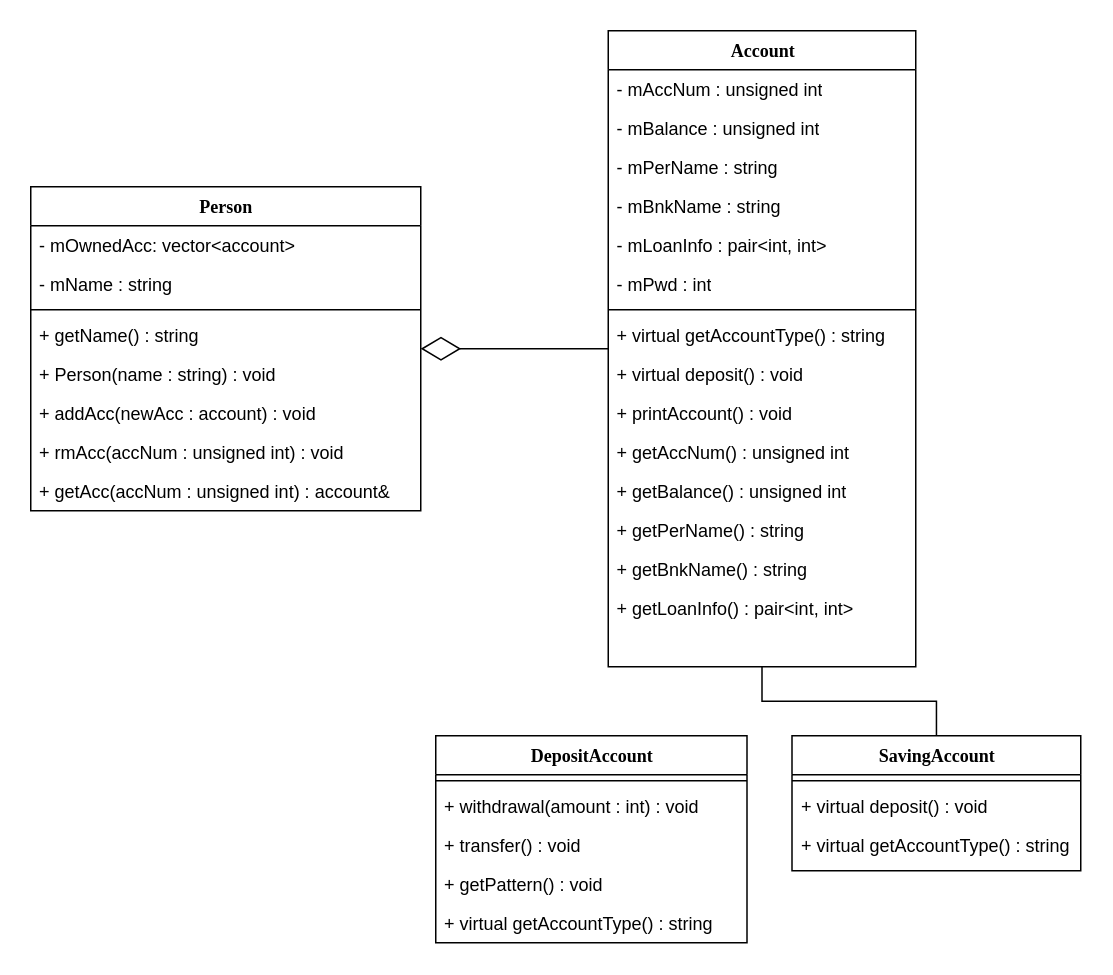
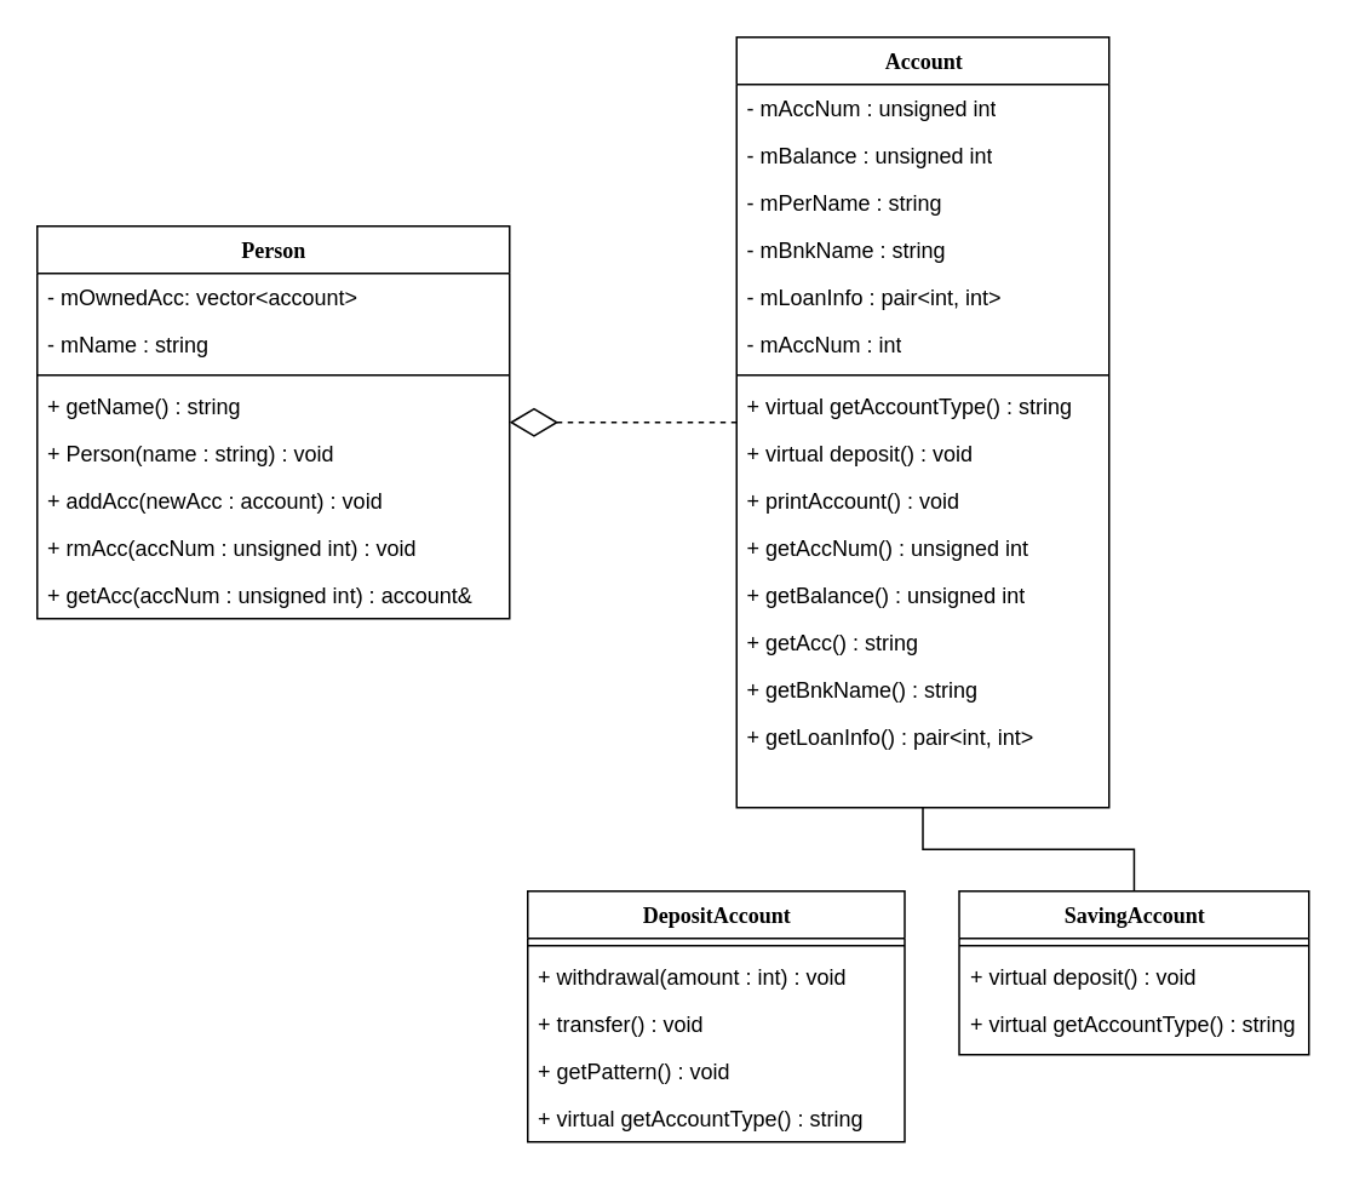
  <mxCell id="0" />
  <mxCell id="1" parent="0" />
  <mxCell id="2" value="Account" style="swimlane;html=1;fontStyle=1;align=center;verticalAlign=top;childLayout=stackLayout;horizontal=1;startSize=26;horizontalStack=0;resizeParent=1;resizeLast=0;collapsible=1;marginBottom=0;swimlaneFillColor=#ffffff;rounded=0;shadow=0;comic=0;labelBackgroundColor=none;strokeWidth=1;fillColor=none;fontFamily=Verdana;fontSize=12" parent="1" vertex="1"><mxGeometry x="405" y="20" width="205" height="424" as="geometry" /></mxCell>
  <mxCell id="3" value="- mAccNum : unsigned int" style="text;html=1;strokeColor=none;fillColor=none;align=left;verticalAlign=top;spacingLeft=4;spacingRight=4;whiteSpace=wrap;overflow=hidden;rotatable=0;points=[[0,0.5],[1,0.5]];portConstraint=eastwest;" parent="2" vertex="1"><mxGeometry y="26" width="205" height="26" as="geometry" /></mxCell>
  <mxCell id="4" value="- mBalance : unsigned int" style="text;html=1;strokeColor=none;fillColor=none;align=left;verticalAlign=top;spacingLeft=4;spacingRight=4;whiteSpace=wrap;overflow=hidden;rotatable=0;points=[[0,0.5],[1,0.5]];portConstraint=eastwest;" parent="2" vertex="1"><mxGeometry y="52" width="205" height="26" as="geometry" /></mxCell>
  <mxCell id="5" value="- mPerName : string" style="text;html=1;strokeColor=none;fillColor=none;align=left;verticalAlign=top;spacingLeft=4;spacingRight=4;whiteSpace=wrap;overflow=hidden;rotatable=0;points=[[0,0.5],[1,0.5]];portConstraint=eastwest;" parent="2" vertex="1"><mxGeometry y="78" width="205" height="26" as="geometry" /></mxCell>
  <mxCell id="6" value="- mBnkName : string" style="text;html=1;strokeColor=none;fillColor=none;align=left;verticalAlign=top;spacingLeft=4;spacingRight=4;whiteSpace=wrap;overflow=hidden;rotatable=0;points=[[0,0.5],[1,0.5]];portConstraint=eastwest;" parent="2" vertex="1"><mxGeometry y="104" width="205" height="26" as="geometry" /></mxCell>
  <mxCell id="7" value="- mLoanInfo : pair&amp;lt;int, int&amp;gt;" style="text;html=1;strokeColor=none;fillColor=none;align=left;verticalAlign=top;spacingLeft=4;spacingRight=4;whiteSpace=wrap;overflow=hidden;rotatable=0;points=[[0,0.5],[1,0.5]];portConstraint=eastwest;" parent="2" vertex="1"><mxGeometry y="130" width="205" height="26" as="geometry" /></mxCell>
- <mxCell id="8" value="- mPwd : int" style="text;html=1;strokeColor=none;fillColor=none;align=left;verticalAlign=top;spacingLeft=4;spacingRight=4;whiteSpace=wrap;overflow=hidden;rotatable=0;points=[[0,0.5],[1,0.5]];portConstraint=eastwest;" parent="2" vertex="1"><mxGeometry y="156" width="205" height="26" as="geometry" /></mxCell>
+ <mxCell id="8" value="- mAccNum : int" style="text;html=1;strokeColor=none;fillColor=none;align=left;verticalAlign=top;spacingLeft=4;spacingRight=4;whiteSpace=wrap;overflow=hidden;rotatable=0;points=[[0,0.5],[1,0.5]];portConstraint=eastwest;" parent="2" vertex="1"><mxGeometry y="156" width="205" height="26" as="geometry" /></mxCell>
  <mxCell id="9" value="" style="line;html=1;strokeWidth=1;fillColor=none;align=left;verticalAlign=middle;spacingTop=-1;spacingLeft=3;spacingRight=3;rotatable=0;labelPosition=right;points=[];portConstraint=eastwest;" parent="2" vertex="1"><mxGeometry y="182" width="205" height="8" as="geometry" /></mxCell>
  <mxCell id="10" value="+ virtual getAccountType() : string" style="text;html=1;strokeColor=none;fillColor=none;align=left;verticalAlign=top;spacingLeft=4;spacingRight=4;whiteSpace=wrap;overflow=hidden;rotatable=0;points=[[0,0.5],[1,0.5]];portConstraint=eastwest;" parent="2" vertex="1"><mxGeometry y="190" width="205" height="26" as="geometry" /></mxCell>
  <mxCell id="11" value="+ virtual deposit() : void" style="text;html=1;strokeColor=none;fillColor=none;align=left;verticalAlign=top;spacingLeft=4;spacingRight=4;whiteSpace=wrap;overflow=hidden;rotatable=0;points=[[0,0.5],[1,0.5]];portConstraint=eastwest;" parent="2" vertex="1"><mxGeometry y="216" width="205" height="26" as="geometry" /></mxCell>
  <mxCell id="12" value="+ printAccount() : void" style="text;html=1;strokeColor=none;fillColor=none;align=left;verticalAlign=top;spacingLeft=4;spacingRight=4;whiteSpace=wrap;overflow=hidden;rotatable=0;points=[[0,0.5],[1,0.5]];portConstraint=eastwest;" parent="2" vertex="1"><mxGeometry y="242" width="205" height="26" as="geometry" /></mxCell>
  <mxCell id="13" value="+ getAccNum() : unsigned int" style="text;html=1;strokeColor=none;fillColor=none;align=left;verticalAlign=top;spacingLeft=4;spacingRight=4;whiteSpace=wrap;overflow=hidden;rotatable=0;points=[[0,0.5],[1,0.5]];portConstraint=eastwest;" parent="2" vertex="1"><mxGeometry y="268" width="205" height="26" as="geometry" /></mxCell>
  <mxCell id="14" value="+ getBalance() : unsigned int" style="text;html=1;strokeColor=none;fillColor=none;align=left;verticalAlign=top;spacingLeft=4;spacingRight=4;whiteSpace=wrap;overflow=hidden;rotatable=0;points=[[0,0.5],[1,0.5]];portConstraint=eastwest;" parent="2" vertex="1"><mxGeometry y="294" width="205" height="26" as="geometry" /></mxCell>
- <mxCell id="15" value="+ getPerName() : string" style="text;html=1;strokeColor=none;fillColor=none;align=left;verticalAlign=top;spacingLeft=4;spacingRight=4;whiteSpace=wrap;overflow=hidden;rotatable=0;points=[[0,0.5],[1,0.5]];portConstraint=eastwest;" parent="2" vertex="1"><mxGeometry y="320" width="205" height="26" as="geometry" /></mxCell>
+ <mxCell id="15" value="+ getAcc() : string" style="text;html=1;strokeColor=none;fillColor=none;align=left;verticalAlign=top;spacingLeft=4;spacingRight=4;whiteSpace=wrap;overflow=hidden;rotatable=0;points=[[0,0.5],[1,0.5]];portConstraint=eastwest;" parent="2" vertex="1"><mxGeometry y="320" width="205" height="26" as="geometry" /></mxCell>
  <mxCell id="16" value="+ getBnkName() : string" style="text;html=1;strokeColor=none;fillColor=none;align=left;verticalAlign=top;spacingLeft=4;spacingRight=4;whiteSpace=wrap;overflow=hidden;rotatable=0;points=[[0,0.5],[1,0.5]];portConstraint=eastwest;" parent="2" vertex="1"><mxGeometry y="346" width="205" height="26" as="geometry" /></mxCell>
  <mxCell id="17" value="+ getLoanInfo() : pair&amp;lt;int, int&amp;gt;" style="text;html=1;strokeColor=none;fillColor=none;align=left;verticalAlign=top;spacingLeft=4;spacingRight=4;whiteSpace=wrap;overflow=hidden;rotatable=0;points=[[0,0.5],[1,0.5]];portConstraint=eastwest;" parent="2" vertex="1"><mxGeometry y="372" width="205" height="26" as="geometry" /></mxCell>
  <mxCell id="18" value="DepositAccount" style="swimlane;html=1;fontStyle=1;align=center;verticalAlign=top;childLayout=stackLayout;horizontal=1;startSize=26;horizontalStack=0;resizeParent=1;resizeLast=0;collapsible=1;marginBottom=0;swimlaneFillColor=#ffffff;rounded=0;shadow=0;comic=0;labelBackgroundColor=none;strokeWidth=1;fillColor=none;fontFamily=Verdana;fontSize=12" parent="1" vertex="1"><mxGeometry x="290" y="490" width="207.5" height="138" as="geometry" /></mxCell>
  <mxCell id="19" value="" style="line;html=1;strokeWidth=1;fillColor=none;align=left;verticalAlign=middle;spacingTop=-1;spacingLeft=3;spacingRight=3;rotatable=0;labelPosition=right;points=[];portConstraint=eastwest;" parent="18" vertex="1"><mxGeometry y="26" width="207.5" height="8" as="geometry" /></mxCell>
  <mxCell id="20" value="+ withdrawal(amount : int) : void" style="text;html=1;strokeColor=none;fillColor=none;align=left;verticalAlign=top;spacingLeft=4;spacingRight=4;whiteSpace=wrap;overflow=hidden;rotatable=0;points=[[0,0.5],[1,0.5]];portConstraint=eastwest;" parent="18" vertex="1"><mxGeometry y="34" width="207.5" height="26" as="geometry" /></mxCell>
  <mxCell id="21" value="+ transfer() : void" style="text;html=1;strokeColor=none;fillColor=none;align=left;verticalAlign=top;spacingLeft=4;spacingRight=4;whiteSpace=wrap;overflow=hidden;rotatable=0;points=[[0,0.5],[1,0.5]];portConstraint=eastwest;" parent="18" vertex="1"><mxGeometry y="60" width="207.5" height="26" as="geometry" /></mxCell>
  <mxCell id="22" value="+ getPattern() : void" style="text;html=1;strokeColor=none;fillColor=none;align=left;verticalAlign=top;spacingLeft=4;spacingRight=4;whiteSpace=wrap;overflow=hidden;rotatable=0;points=[[0,0.5],[1,0.5]];portConstraint=eastwest;" parent="18" vertex="1"><mxGeometry y="86" width="207.5" height="26" as="geometry" /></mxCell>
  <mxCell id="23" value="+ virtual getAccountType() : string" style="text;html=1;strokeColor=none;fillColor=none;align=left;verticalAlign=top;spacingLeft=4;spacingRight=4;whiteSpace=wrap;overflow=hidden;rotatable=0;points=[[0,0.5],[1,0.5]];portConstraint=eastwest;" parent="18" vertex="1"><mxGeometry y="112" width="207.5" height="26" as="geometry" /></mxCell>
  <mxCell id="24" style="edgeStyle=orthogonalEdgeStyle;rounded=0;orthogonalLoop=1;jettySize=auto;html=1;endArrow=none;" parent="1" source="25" target="2" edge="1"><mxGeometry relative="1" as="geometry" /></mxCell>
  <mxCell id="25" value="SavingAccount" style="swimlane;html=1;fontStyle=1;align=center;verticalAlign=top;childLayout=stackLayout;horizontal=1;startSize=26;horizontalStack=0;resizeParent=1;resizeLast=0;collapsible=1;marginBottom=0;swimlaneFillColor=#ffffff;rounded=0;shadow=0;comic=0;labelBackgroundColor=none;strokeWidth=1;fillColor=none;fontFamily=Verdana;fontSize=12" parent="1" vertex="1"><mxGeometry x="527.5" y="490" width="192.5" height="90" as="geometry" /></mxCell>
  <mxCell id="26" value="" style="line;html=1;strokeWidth=1;fillColor=none;align=left;verticalAlign=middle;spacingTop=-1;spacingLeft=3;spacingRight=3;rotatable=0;labelPosition=right;points=[];portConstraint=eastwest;" parent="25" vertex="1"><mxGeometry y="26" width="192.5" height="8" as="geometry" /></mxCell>
  <mxCell id="27" value="+ virtual deposit() : void" style="text;html=1;strokeColor=none;fillColor=none;align=left;verticalAlign=top;spacingLeft=4;spacingRight=4;whiteSpace=wrap;overflow=hidden;rotatable=0;points=[[0,0.5],[1,0.5]];portConstraint=eastwest;" parent="25" vertex="1"><mxGeometry y="34" width="192.5" height="26" as="geometry" /></mxCell>
  <mxCell id="28" value="+ virtual getAccountType() : string" style="text;html=1;strokeColor=none;fillColor=none;align=left;verticalAlign=top;spacingLeft=4;spacingRight=4;whiteSpace=wrap;overflow=hidden;rotatable=0;points=[[0,0.5],[1,0.5]];portConstraint=eastwest;" parent="25" vertex="1"><mxGeometry y="60" width="192.5" height="26" as="geometry" /></mxCell>
  <mxCell id="29" value="Person" style="swimlane;html=1;fontStyle=1;align=center;verticalAlign=top;childLayout=stackLayout;horizontal=1;startSize=26;horizontalStack=0;resizeParent=1;resizeLast=0;collapsible=1;marginBottom=0;swimlaneFillColor=#ffffff;rounded=0;shadow=0;comic=0;labelBackgroundColor=none;strokeWidth=1;fillColor=none;fontFamily=Verdana;fontSize=12" parent="1" vertex="1"><mxGeometry x="20" y="124" width="260" height="216" as="geometry" /></mxCell>
  <mxCell id="30" value="- mOwnedAcc: vector&amp;lt;account&amp;gt;" style="text;html=1;strokeColor=none;fillColor=none;align=left;verticalAlign=top;spacingLeft=4;spacingRight=4;whiteSpace=wrap;overflow=hidden;rotatable=0;points=[[0,0.5],[1,0.5]];portConstraint=eastwest;" parent="29" vertex="1"><mxGeometry y="26" width="260" height="26" as="geometry" /></mxCell>
  <mxCell id="31" value="- mName : string" style="text;html=1;strokeColor=none;fillColor=none;align=left;verticalAlign=top;spacingLeft=4;spacingRight=4;whiteSpace=wrap;overflow=hidden;rotatable=0;points=[[0,0.5],[1,0.5]];portConstraint=eastwest;" parent="29" vertex="1"><mxGeometry y="52" width="260" height="26" as="geometry" /></mxCell>
  <mxCell id="32" value="" style="line;html=1;strokeWidth=1;fillColor=none;align=left;verticalAlign=middle;spacingTop=-1;spacingLeft=3;spacingRight=3;rotatable=0;labelPosition=right;points=[];portConstraint=eastwest;" parent="29" vertex="1"><mxGeometry y="78" width="260" height="8" as="geometry" /></mxCell>
  <mxCell id="33" value="+ getName() : string" style="text;html=1;strokeColor=none;fillColor=none;align=left;verticalAlign=top;spacingLeft=4;spacingRight=4;whiteSpace=wrap;overflow=hidden;rotatable=0;points=[[0,0.5],[1,0.5]];portConstraint=eastwest;" parent="29" vertex="1"><mxGeometry y="86" width="260" height="26" as="geometry" /></mxCell>
  <mxCell id="34" value="+ Person(name : string) : void" style="text;html=1;strokeColor=none;fillColor=none;align=left;verticalAlign=top;spacingLeft=4;spacingRight=4;whiteSpace=wrap;overflow=hidden;rotatable=0;points=[[0,0.5],[1,0.5]];portConstraint=eastwest;" parent="29" vertex="1"><mxGeometry y="112" width="260" height="26" as="geometry" /></mxCell>
  <mxCell id="35" value="+ addAcc(newAcc : account) : void" style="text;html=1;strokeColor=none;fillColor=none;align=left;verticalAlign=top;spacingLeft=4;spacingRight=4;whiteSpace=wrap;overflow=hidden;rotatable=0;points=[[0,0.5],[1,0.5]];portConstraint=eastwest;" parent="29" vertex="1"><mxGeometry y="138" width="260" height="26" as="geometry" /></mxCell>
  <mxCell id="36" value="+ rmAcc(accNum : unsigned int) : void" style="text;html=1;strokeColor=none;fillColor=none;align=left;verticalAlign=top;spacingLeft=4;spacingRight=4;whiteSpace=wrap;overflow=hidden;rotatable=0;points=[[0,0.5],[1,0.5]];portConstraint=eastwest;" parent="29" vertex="1"><mxGeometry y="164" width="260" height="26" as="geometry" /></mxCell>
  <mxCell id="37" value="+ getAcc(accNum : unsigned int) : account&amp;amp;" style="text;html=1;strokeColor=none;fillColor=none;align=left;verticalAlign=top;spacingLeft=4;spacingRight=4;whiteSpace=wrap;overflow=hidden;rotatable=0;points=[[0,0.5],[1,0.5]];portConstraint=eastwest;" parent="29" vertex="1"><mxGeometry y="190" width="260" height="26" as="geometry" /></mxCell>
- <mxCell id="38" value="" style="endArrow=diamondThin;endFill=0;endSize=24;html=1;entryX=1;entryY=0.5;entryDx=0;entryDy=0;" parent="1" source="2" target="29" edge="1"><mxGeometry width="160" relative="1" as="geometry"><mxPoint x="380" y="120" as="sourcePoint" /><mxPoint x="480" y="280" as="targetPoint" /></mxGeometry></mxCell>
+ <mxCell id="38" value="" style="endArrow=diamondThin;endFill=0;endSize=24;html=1;entryX=1;entryY=0.5;entryDx=0;entryDy=0;dashed=1;" parent="1" source="2" target="29" edge="1"><mxGeometry width="160" relative="1" as="geometry"><mxPoint x="380" y="120" as="sourcePoint" /><mxPoint x="480" y="280" as="targetPoint" /></mxGeometry></mxCell>
